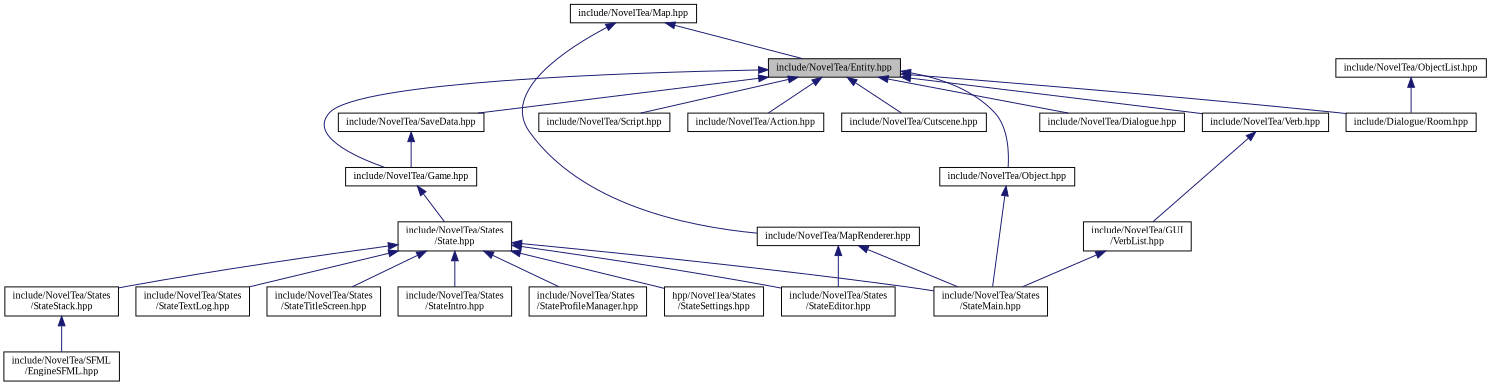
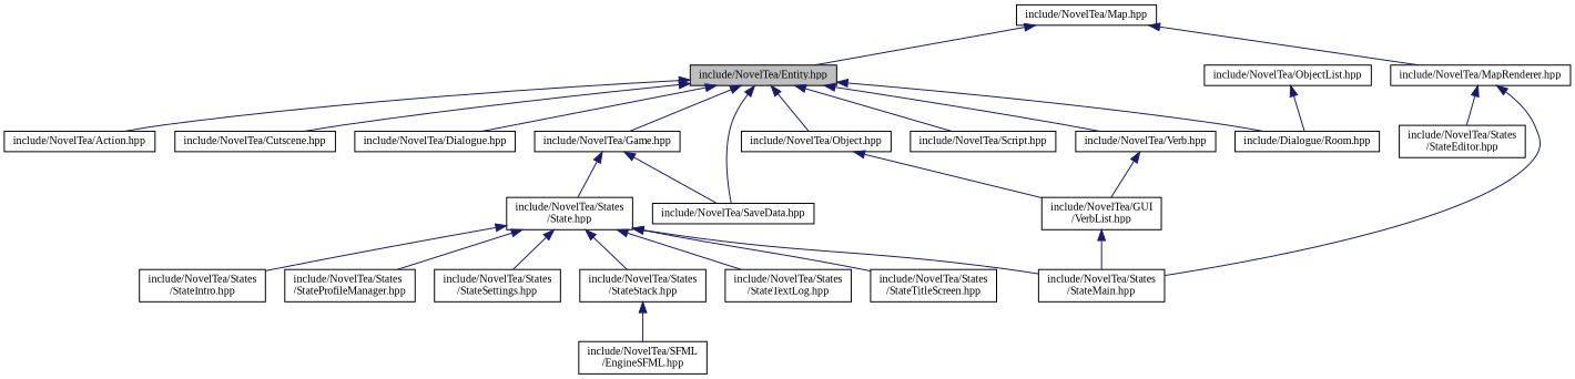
  digraph {
    fontname="Liberation Serif"
    node [color=black fontname="Liberation Serif" fontsize=10 shape=record]
    edge [color=midnightblue dir=back fontname="Liberation Serif" fontsize=10 labelfontname=Helvetica labelfontsize=10 style=solid]
    n1 [fillcolor=grey75 fontcolor=black height=0.2 label="include/NovelTea/Entity.hpp" style=filled width=0.4]
    n2 [height=0.2 label="include/NovelTea/Action.hpp" width=0.4]
    n3 [height=0.2 label="include/NovelTea/Cutscene.hpp" width=0.4]
    n4 [height=0.2 label="include/NovelTea/Dialogue.hpp" width=0.4]
    n5 [height=0.2 label="include/NovelTea/Game.hpp" width=0.4]
    n6 [height=0.2 label="include/Dialogue/Room.hpp" width=0.4]
    n7 [height=0.2 label="include/NovelTea/Object.hpp" width=0.4]
    n8 [height=0.2 label="include/NovelTea/SaveData.hpp" width=0.4]
    n9 [height=0.2 label="include/NovelTea/Script.hpp" width=0.4]
    n10 [height=0.2 label="include/NovelTea/Verb.hpp" width=0.4]
    n11 [height=0.2 label="include/NovelTea/States\l/State.hpp" width=0.4]
    n12 [height=0.2 label="include/NovelTea/Map.hpp" width=0.4]
    n13 [height=0.2 label="include/NovelTea/MapRenderer.hpp" width=0.4]
    n14 [height=0.2 label="include/NovelTea/GUI\l/VerbList.hpp" width=0.4]
    n15 [height=0.2 label="include/NovelTea/ObjectList.hpp" width=0.4]
    n16 [height=0.2 label="include/NovelTea/States\l/StateEditor.hpp" width=0.4]
    n17 [height=0.2 label="include/NovelTea/States\l/StateIntro.hpp" width=0.4]
    n18 [height=0.2 label="include/NovelTea/States\l/StateMain.hpp" width=0.4]
    n19 [height=0.2 label="include/NovelTea/States\l/StateProfileManager.hpp" width=0.4]
-   n20 [height=0.2 label="hpp/NovelTea/States\l/StateSettings.hpp" width=0.4]
+   n20 [height=0.2 label="include/NovelTea/States\l/StateSettings.hpp" width=0.4]
    n21 [height=0.2 label="include/NovelTea/States\l/StateStack.hpp" width=0.4]
    n22 [height=0.2 label="include/NovelTea/States\l/StateTextLog.hpp" width=0.4]
    n23 [height=0.2 label="include/NovelTea/States\l/StateTitleScreen.hpp" width=0.4]
    n24 [height=0.2 label="include/NovelTea/SFML\l/EngineSFML.hpp" width=0.4]
    n1 -> n2
    n1 -> n3
    n1 -> n4
    n1 -> n5
    n1 -> n6
    n1 -> n7
    n1 -> n8
    n1 -> n9
    n1 -> n10
    n5 -> n11
-   n7 -> n18
-   n8 -> n5
+   n7 -> n14
+   n5 -> n8
    n10 -> n14
-   n11 -> n16
    n11 -> n17
    n11 -> n18
    n11 -> n19
    n11 -> n20
    n11 -> n21
    n11 -> n22
    n11 -> n23
    n12 -> n1
    n12 -> n13
    n13 -> n16
    n13 -> n18
    n14 -> n18
    n15 -> n6
    n21 -> n24
  }
